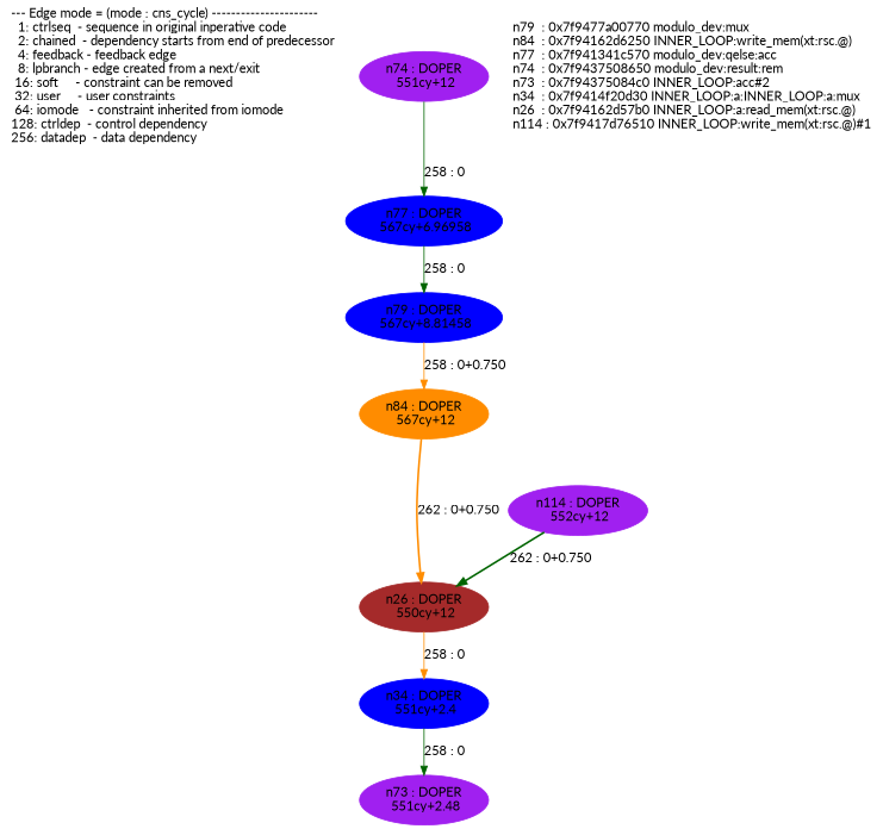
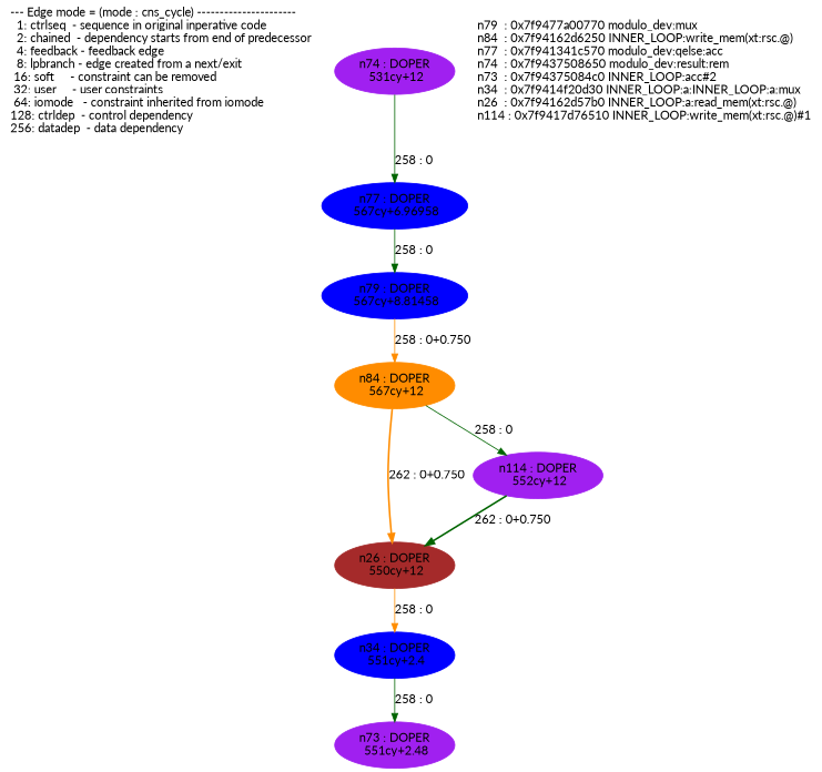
  digraph {
    fontname=Lato
    node [color=blue fontname=Lato shape=ellipse style=filled]
    edge [color=darkgreen fontname=Lato]
    n1 [label="--- Edge mode = (mode : cns_cycle) ----------------------\l  1: ctrlseq  - sequence in original inperative code     \l  2: chained  - dependency starts from end of predecessor\l  4: feedback - feedback edge                            \l  8: lpbranch - edge created from a next/exit            \l 16: soft     - constraint can be removed                \l 32: user     - user constraints                         \l 64: iomode   - constraint inherited from iomode         \l128: ctrldep  - control dependency                       \l256: datadep  - data dependency                          \l" labeljust=left shape=none style=""]
    n2 [label="n79 : DOPER\n 567cy+8.81458\n"]
    n3 [color=darkorange label="n84 : DOPER\n 567cy+12\n"]
    n4 [color=brown label="n26 : DOPER\n 550cy+12\n"]
    n5 [color=purple label="n114 : DOPER\n 552cy+12\n"]
    n6 [label="n34 : DOPER\n 551cy+2.4\n"]
    n7 [label="n77 : DOPER\n 567cy+6.96958\n"]
-   n8 [color=purple label="n74 : DOPER\n 551cy+12\n"]
+   n8 [color=purple label="n74 : DOPER\n 531cy+12\n"]
    n9 [color=purple label="n73 : DOPER\n 551cy+2.48\n"]
    n10 [label="n79  : 0x7f9477a00770 modulo_dev:mux\ln84  : 0x7f94162d6250 INNER_LOOP:write_mem(xt:rsc.@)\ln77  : 0x7f941341c570 modulo_dev:qelse:acc\ln74  : 0x7f9437508650 modulo_dev:result:rem\ln73  : 0x7f94375084c0 INNER_LOOP:acc#2\ln34  : 0x7f9414f20d30 INNER_LOOP:a:INNER_LOOP:a:mux\ln26  : 0x7f94162d57b0 INNER_LOOP:a:read_mem(xt:rsc.@)\ln114 : 0x7f9417d76510 INNER_LOOP:write_mem(xt:rsc.@)#1\l" labeljust=left shape=none style=""]
    n2 -> n3 [color=darkorange label="258 : 0+0.750"]
    n3 -> n4 [color=darkorange label="262 : 0+0.750" style=bold]
+   n3 -> n5 [label="258 : 0"]
    n4 -> n6 [color=darkorange label="258 : 0"]
    n5 -> n4 [label="262 : 0+0.750" style=bold]
    n6 -> n9 [label="258 : 0"]
    n7 -> n2 [label="258 : 0"]
    n8 -> n7 [label="258 : 0"]
  }
